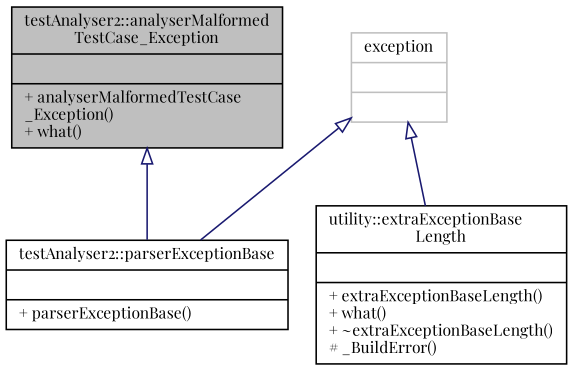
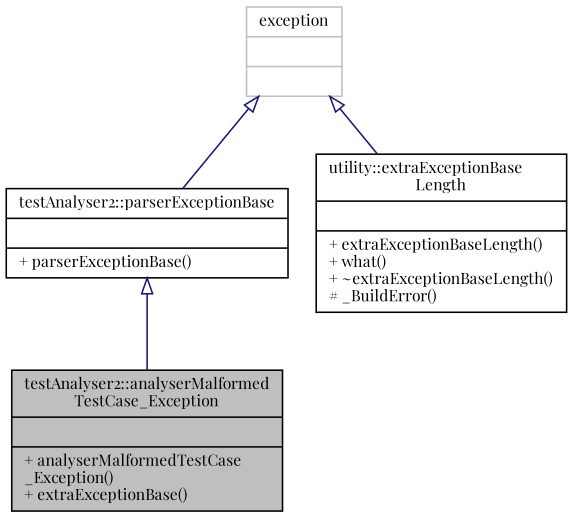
  digraph {
    fontname="Playfair Display"
    node [color=black fillcolor=white fontname="Playfair Display" fontsize=10 shape=record style=filled]
    edge [arrowtail=onormal color=midnightblue dir=back fontname="Playfair Display" fontsize=10 labelfontname=Helvetica labelfontsize=10 style=solid]
-   n1 [fillcolor=grey75 fontcolor=black height=0.2 label="{testAnalyser2::analyserMalformed\lTestCase_Exception\n||+ analyserMalformedTestCase\l_Exception()\l+ what()\l}" width=0.4]
+   n1 [fillcolor=grey75 fontcolor=black height=0.2 label="{testAnalyser2::analyserMalformed\lTestCase_Exception\n||+ analyserMalformedTestCase\l_Exception()\l+ extraExceptionBase()\l}" width=0.4]
    n2 [height=0.2 label="{testAnalyser2::parserExceptionBase\n||+ parserExceptionBase()\l}" width=0.4]
    n3 [height=0.2 label="{utility::extraExceptionBase\lLength\n||+ extraExceptionBaseLength()\l+ what()\l+ ~extraExceptionBaseLength()\l# _BuildError()\l}" width=0.4]
    n4 [color=grey75 height=0.2 label="{exception\n||}" width=0.4]
-   n1 -> n2
+   n2 -> n1
    n4 -> n2
    n4 -> n3
  }
